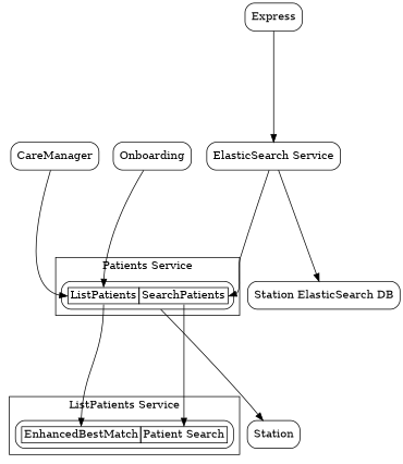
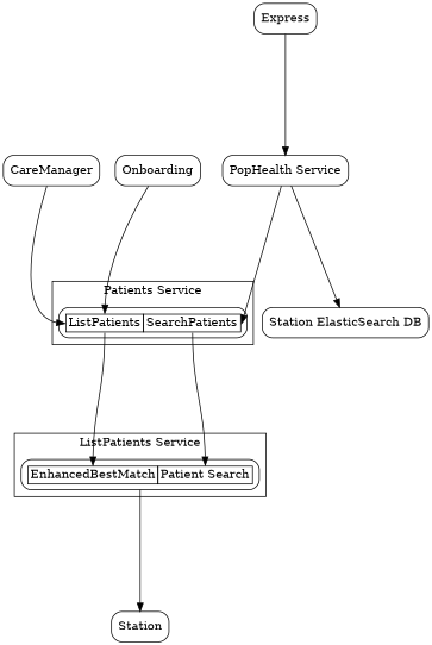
  digraph {
    compound=true
    ranksep=2
    node [shape=box style=rounded]
    n1 [label=<       <TABLE BORDER="0" CELLBORDER="1" CELLSPACING="0">         <TR>           <TD PORT="listpatients">ListPatients</TD>           <TD PORT="searchpatients">SearchPatients</TD>         </TR>       </TABLE>>]
    n2 [label=<       <TABLE BORDER="0" CELLBORDER="1" CELLSPACING="0">         <TR>           <TD PORT="enhancedbestmatch">EnhancedBestMatch</TD>           <TD PORT="searchpatients">Patient Search</TD>         </TR>       </TABLE>>]
    n3 [label=Station]
    n4 [label=CareManager]
    n5 [label=Onboarding]
    n6 [label=Express]
-   n7 [label="ElasticSearch Service"]
+   n7 [label="PopHealth Service"]
    n8 [label="Station ElasticSearch DB"]
    subgraph cluster_1 {
      label="Patients Service"
      n1
    }
    subgraph cluster_2 {
      label="ListPatients Service"
      n2
    }
    n1 -> n2 [headport=enhancedbestmatch tailport=listpatients]
    n1 -> n2 [headport=searchpatients tailport=searchpatients]
-   n1 -> n3
+   n2 -> n3
    n4 -> n1 [headport=listpatients]
    n5 -> n1 [headport=listpatients]
    n6 -> n7
    n7 -> n1 [headport=searchpatients]
    n7 -> n8
  }
